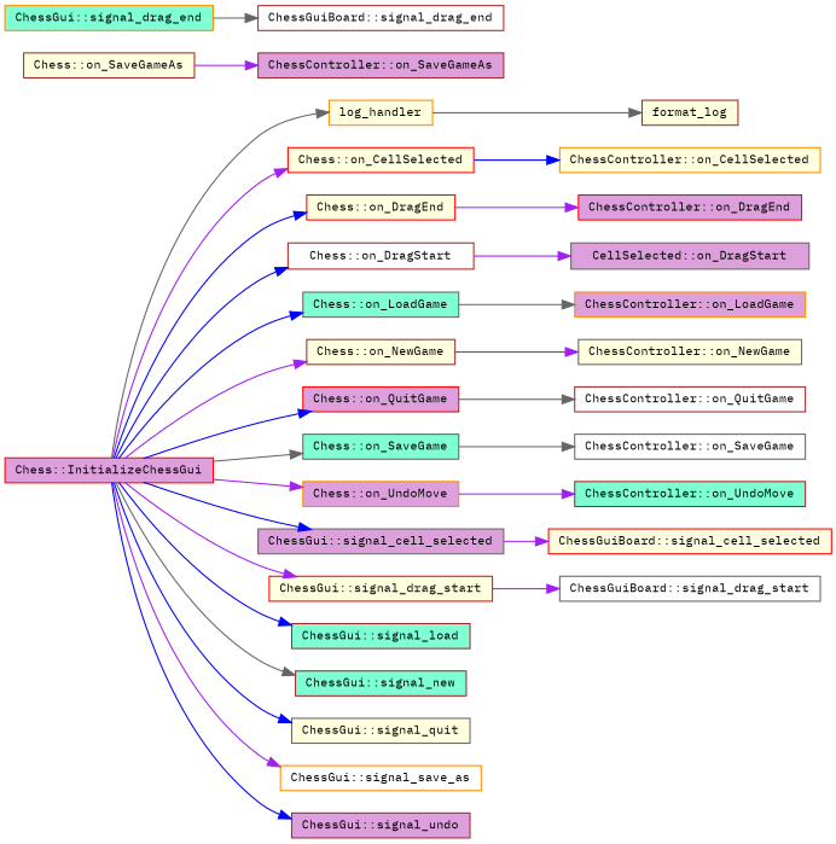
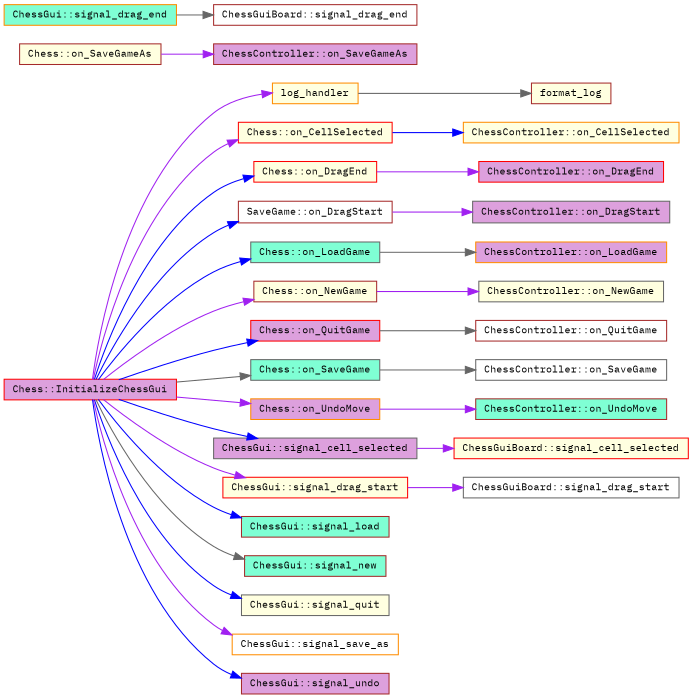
  digraph {
    fontname="IBM Plex Mono"
    rankdir=LR
    node [color=brown fillcolor=lightyellow fontname="IBM Plex Mono" fontsize=10 shape=record style=filled]
    edge [color=purple fontname="IBM Plex Mono" fontsize=10 labelfontname=Helvetica labelfontsize=10 style=solid]
    n1 [color=red fillcolor=plum fontcolor=black height=0.2 label="Chess::InitializeChessGui" width=0.4]
    n2 [color=darkorange height=0.2 label=log_handler width=0.4]
    n3 [color=red height=0.2 label="Chess::on_CellSelected" width=0.4]
    n4 [color=red height=0.2 label="Chess::on_DragEnd" width=0.4]
-   n5 [fillcolor=white height=0.2 label="Chess::on_DragStart" width=0.4]
+   n5 [fillcolor=white height=0.2 label="SaveGame::on_DragStart" width=0.4]
    n6 [color=gray40 fillcolor=aquamarine height=0.2 label="Chess::on_LoadGame" width=0.4]
    n7 [height=0.2 label="Chess::on_NewGame" width=0.4]
    n8 [color=red fillcolor=plum height=0.2 label="Chess::on_QuitGame" width=0.4]
    n9 [color=gray40 fillcolor=aquamarine height=0.2 label="Chess::on_SaveGame" width=0.4]
    n10 [color=darkorange fillcolor=plum height=0.2 label="Chess::on_UndoMove" width=0.4]
    n11 [color=gray40 fillcolor=plum height=0.2 label="ChessGui::signal_cell_selected" width=0.4]
    n12 [color=red height=0.2 label="ChessGui::signal_drag_start" width=0.4]
    n13 [fillcolor=aquamarine height=0.2 label="ChessGui::signal_load" width=0.4]
    n14 [fillcolor=aquamarine height=0.2 label="ChessGui::signal_new" width=0.4]
    n15 [color=gray40 height=0.2 label="ChessGui::signal_quit" width=0.4]
    n16 [color=darkorange fillcolor=white height=0.2 label="ChessGui::signal_save_as" width=0.4]
    n17 [fillcolor=plum height=0.2 label="ChessGui::signal_undo" width=0.4]
    n18 [height=0.2 label=format_log width=0.4]
    n19 [color=darkorange height=0.2 label="ChessController::on_CellSelected" width=0.4]
    n20 [color=red fillcolor=plum height=0.2 label="ChessController::on_DragEnd" width=0.4]
-   n21 [color=gray40 fillcolor=plum height=0.2 label="CellSelected::on_DragStart" width=0.4]
+   n21 [color=gray40 fillcolor=plum height=0.2 label="ChessController::on_DragStart" width=0.4]
    n22 [color=darkorange fillcolor=plum height=0.2 label="ChessController::on_LoadGame" width=0.4]
    n23 [color=gray40 height=0.2 label="ChessController::on_NewGame" width=0.4]
    n24 [fillcolor=white height=0.2 label="ChessController::on_QuitGame" width=0.4]
    n25 [color=gray40 fillcolor=white height=0.2 label="ChessController::on_SaveGame" width=0.4]
    n26 [height=0.2 label="Chess::on_SaveGameAs" width=0.4]
    n27 [fillcolor=plum height=0.2 label="ChessController::on_SaveGameAs" width=0.4]
    n28 [fillcolor=aquamarine height=0.2 label="ChessController::on_UndoMove" width=0.4]
    n29 [color=red height=0.2 label="ChessGuiBoard::signal_cell_selected" width=0.4]
    n30 [color=darkorange fillcolor=aquamarine height=0.2 label="ChessGui::signal_drag_end" width=0.4]
    n31 [fillcolor=white height=0.2 label="ChessGuiBoard::signal_drag_end" width=0.4]
    n32 [color=gray40 fillcolor=white height=0.2 label="ChessGuiBoard::signal_drag_start" width=0.4]
-   n1 -> n2 [color=gray40]
+   n1 -> n2
    n1 -> n3
    n1 -> n4 [color=blue]
    n1 -> n5 [color=blue]
    n1 -> n6 [color=blue]
    n1 -> n7
    n1 -> n8 [color=blue]
    n1 -> n9 [color=gray40]
    n1 -> n10
    n1 -> n11 [color=blue]
    n1 -> n12
    n1 -> n13 [color=blue]
    n1 -> n14 [color=gray40]
    n1 -> n15 [color=blue]
    n1 -> n16
    n1 -> n17 [color=blue]
    n2 -> n18 [color=gray40]
    n3 -> n19 [color=blue]
    n4 -> n20
    n5 -> n21
    n6 -> n22 [color=gray40]
    n7 -> n23
    n8 -> n24 [color=gray40]
    n9 -> n25 [color=gray40]
    n10 -> n28
    n11 -> n29
    n12 -> n32
    n26 -> n27
    n30 -> n31 [color=gray40]
  }
